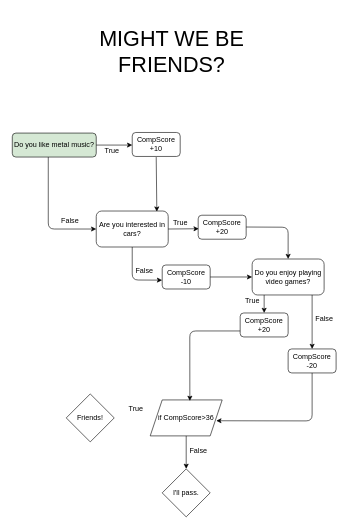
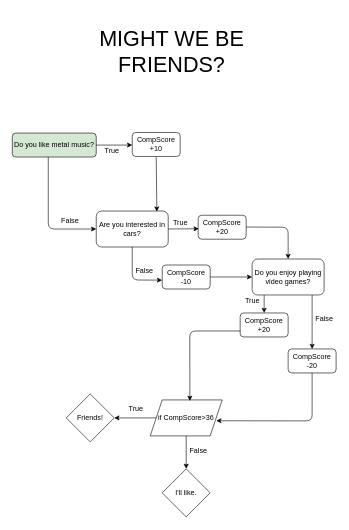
  <mxCell id="0" />
  <mxCell id="1" parent="0" />
  <mxCell id="2" value="Do you like metal music?" style="rounded=1;whiteSpace=wrap;html=1;fillColor=#d5e8d4;" vertex="1" parent="1"><mxGeometry x="20" y="221" width="140" height="40" as="geometry" /></mxCell>
  <mxCell id="3" value="CompScore +10" style="rounded=1;whiteSpace=wrap;html=1;" vertex="1" parent="1"><mxGeometry x="220" y="220" width="80" height="40" as="geometry" /></mxCell>
  <mxCell id="4" value="" style="endArrow=classic;html=1;" edge="1" parent="1"><mxGeometry width="50" height="50" relative="1" as="geometry"><mxPoint x="160" y="241" as="sourcePoint" /><mxPoint x="220" y="241" as="targetPoint" /></mxGeometry></mxCell>
  <mxCell id="5" value="True" style="text;html=1;align=center;verticalAlign=middle;resizable=0;points=[];autosize=1;" vertex="1" parent="1"><mxGeometry x="166" y="241" width="40" height="20" as="geometry" /></mxCell>
  <mxCell id="6" value="" style="endArrow=classic;html=1;" edge="1" parent="1"><mxGeometry width="50" height="50" relative="1" as="geometry"><mxPoint x="80" y="261" as="sourcePoint" /><mxPoint x="160" y="381" as="targetPoint" /><Array as="points"><mxPoint x="80" y="381" /></Array></mxGeometry></mxCell>
  <mxCell id="7" value="False" style="text;html=1;align=center;verticalAlign=middle;resizable=0;points=[];autosize=1;" vertex="1" parent="1"><mxGeometry x="96" y="358" width="40" height="20" as="geometry" /></mxCell>
  <mxCell id="8" value="Are you interested in cars?" style="rounded=1;whiteSpace=wrap;html=1;" vertex="1" parent="1"><mxGeometry x="160" y="351" width="120" height="60" as="geometry" /></mxCell>
  <mxCell id="9" value="" style="endArrow=classic;html=1;entryX=0.842;entryY=0.017;entryDx=0;entryDy=0;entryPerimeter=0;" edge="1" parent="1" target="8"><mxGeometry width="50" height="50" relative="1" as="geometry"><mxPoint x="260" y="261" as="sourcePoint" /><mxPoint x="260" y="341" as="targetPoint" /></mxGeometry></mxCell>
  <mxCell id="10" value="CompScore +20" style="rounded=1;whiteSpace=wrap;html=1;" vertex="1" parent="1"><mxGeometry x="330" y="358" width="80" height="40" as="geometry" /></mxCell>
  <mxCell id="11" value="CompScore -10" style="rounded=1;whiteSpace=wrap;html=1;" vertex="1" parent="1"><mxGeometry x="270" y="441" width="80" height="40" as="geometry" /></mxCell>
  <mxCell id="12" value="" style="endArrow=classic;html=1;exitX=1;exitY=0.5;exitDx=0;exitDy=0;entryX=0.011;entryY=0.563;entryDx=0;entryDy=0;entryPerimeter=0;" edge="1" parent="1" source="8" target="10"><mxGeometry width="50" height="50" relative="1" as="geometry"><mxPoint x="370" y="271" as="sourcePoint" /><mxPoint x="420" y="221" as="targetPoint" /></mxGeometry></mxCell>
  <mxCell id="13" value="" style="endArrow=classic;html=1;exitX=0.5;exitY=1;exitDx=0;exitDy=0;entryX=-0.002;entryY=0.631;entryDx=0;entryDy=0;entryPerimeter=0;" edge="1" parent="1" source="8" target="11"><mxGeometry width="50" height="50" relative="1" as="geometry"><mxPoint x="330" y="341" as="sourcePoint" /><mxPoint x="380" y="291" as="targetPoint" /><Array as="points"><mxPoint x="220" y="466" /></Array></mxGeometry></mxCell>
  <mxCell id="14" value="True" style="text;html=1;align=center;verticalAlign=middle;resizable=0;points=[];autosize=1;" vertex="1" parent="1"><mxGeometry x="280" y="360" width="40" height="20" as="geometry" /></mxCell>
  <mxCell id="15" value="False" style="text;html=1;align=center;verticalAlign=middle;resizable=0;points=[];autosize=1;" vertex="1" parent="1"><mxGeometry x="220" y="441" width="40" height="20" as="geometry" /></mxCell>
  <mxCell id="16" value="" style="endArrow=classic;html=1;entryX=0.5;entryY=0;entryDx=0;entryDy=0;" edge="1" parent="1" target="18"><mxGeometry width="50" height="50" relative="1" as="geometry"><mxPoint x="410" y="377.66" as="sourcePoint" /><mxPoint x="500" y="377.66" as="targetPoint" /><Array as="points"><mxPoint x="480" y="378" /></Array></mxGeometry></mxCell>
  <mxCell id="17" value="" style="endArrow=classic;html=1;" edge="1" parent="1"><mxGeometry width="50" height="50" relative="1" as="geometry"><mxPoint x="350" y="461" as="sourcePoint" /><mxPoint x="420" y="461" as="targetPoint" /></mxGeometry></mxCell>
  <mxCell id="18" value="Do you enjoy playing video games?" style="rounded=1;whiteSpace=wrap;html=1;" vertex="1" parent="1"><mxGeometry x="420" y="431" width="120" height="60" as="geometry" /></mxCell>
  <mxCell id="19" value="" style="endArrow=classic;html=1;" edge="1" parent="1"><mxGeometry width="50" height="50" relative="1" as="geometry"><mxPoint x="440" y="491" as="sourcePoint" /><mxPoint x="440" y="521" as="targetPoint" /></mxGeometry></mxCell>
  <mxCell id="20" value="CompScore +20" style="rounded=1;whiteSpace=wrap;html=1;" vertex="1" parent="1"><mxGeometry x="400" y="521" width="80" height="40" as="geometry" /></mxCell>
  <mxCell id="21" value="CompScore -20" style="rounded=1;whiteSpace=wrap;html=1;" vertex="1" parent="1"><mxGeometry x="480" y="581" width="80" height="40" as="geometry" /></mxCell>
  <mxCell id="22" value="" style="endArrow=classic;html=1;" edge="1" parent="1"><mxGeometry width="50" height="50" relative="1" as="geometry"><mxPoint x="520" y="491" as="sourcePoint" /><mxPoint x="520" y="581" as="targetPoint" /></mxGeometry></mxCell>
  <mxCell id="23" value="True" style="text;html=1;align=center;verticalAlign=middle;resizable=0;points=[];autosize=1;" vertex="1" parent="1"><mxGeometry x="400" y="491" width="40" height="20" as="geometry" /></mxCell>
  <mxCell id="24" value="False" style="text;html=1;align=center;verticalAlign=middle;resizable=0;points=[];autosize=1;" vertex="1" parent="1"><mxGeometry x="520" y="521" width="40" height="20" as="geometry" /></mxCell>
  <mxCell id="25" value="if CompScore&amp;gt;36" style="shape=parallelogram;perimeter=parallelogramPerimeter;whiteSpace=wrap;html=1;fixedSize=1;" vertex="1" parent="1"><mxGeometry x="250" y="666" width="120" height="60" as="geometry" /></mxCell>
  <mxCell id="26" value="" style="endArrow=classic;html=1;exitX=0;exitY=0.75;exitDx=0;exitDy=0;entryX=0.551;entryY=0.027;entryDx=0;entryDy=0;entryPerimeter=0;" edge="1" parent="1" source="20" target="25"><mxGeometry width="50" height="50" relative="1" as="geometry"><mxPoint x="330" y="681" as="sourcePoint" /><mxPoint x="380" y="631" as="targetPoint" /><Array as="points"><mxPoint x="316" y="551" /></Array></mxGeometry></mxCell>
  <mxCell id="27" value="" style="endArrow=classic;html=1;entryX=0.918;entryY=0.579;entryDx=0;entryDy=0;entryPerimeter=0;" edge="1" parent="1" target="25"><mxGeometry width="50" height="50" relative="1" as="geometry"><mxPoint x="520" y="621" as="sourcePoint" /><mxPoint x="570" y="571" as="targetPoint" /><Array as="points"><mxPoint x="520" y="701" /></Array></mxGeometry></mxCell>
+ <mxCell id="28" value="" style="endArrow=classic;html=1;entryX=1;entryY=0.5;entryDx=0;entryDy=0;exitX=0.083;exitY=0.5;exitDx=0;exitDy=0;exitPerimeter=0;" edge="1" parent="1" source="25" target="29"><mxGeometry width="50" height="50" relative="1" as="geometry"><mxPoint x="260" y="701" as="sourcePoint" /><mxPoint x="190" y="701" as="targetPoint" /></mxGeometry></mxCell>
  <mxCell id="29" value="Friends!" style="rhombus;whiteSpace=wrap;html=1;" vertex="1" parent="1"><mxGeometry x="110" y="656" width="80" height="80" as="geometry" /></mxCell>
  <mxCell id="30" value="True" style="text;html=1;align=center;verticalAlign=middle;resizable=0;points=[];autosize=1;" vertex="1" parent="1"><mxGeometry x="206" y="671" width="40" height="20" as="geometry" /></mxCell>
- <mxCell id="31" value="I'll pass." style="rhombus;whiteSpace=wrap;html=1;" vertex="1" parent="1"><mxGeometry x="270" y="781" width="80" height="80" as="geometry" /></mxCell>
+ <mxCell id="31" value="I'll like." style="rhombus;whiteSpace=wrap;html=1;" vertex="1" parent="1"><mxGeometry x="270" y="781" width="80" height="80" as="geometry" /></mxCell>
  <mxCell id="32" value="" style="endArrow=classic;html=1;entryX=0.5;entryY=0;entryDx=0;entryDy=0;exitX=0.5;exitY=1;exitDx=0;exitDy=0;" edge="1" parent="1" source="25" target="31"><mxGeometry width="50" height="50" relative="1" as="geometry"><mxPoint x="300" y="726" as="sourcePoint" /><mxPoint x="350" y="676" as="targetPoint" /></mxGeometry></mxCell>
  <mxCell id="33" value="False" style="text;html=1;align=center;verticalAlign=middle;resizable=0;points=[];autosize=1;" vertex="1" parent="1"><mxGeometry x="310" y="741" width="40" height="20" as="geometry" /></mxCell>
  <mxCell id="34" value="&lt;font style=&quot;font-size: 36px&quot;&gt;MIGHT WE BE FRIENDS?&lt;/font&gt;" style="text;html=1;strokeColor=none;fillColor=none;align=center;verticalAlign=middle;whiteSpace=wrap;rounded=0;" vertex="1" parent="1"><mxGeometry x="136" y="20" width="300" height="130" as="geometry" /></mxCell>
